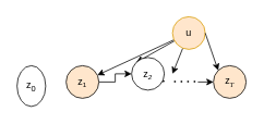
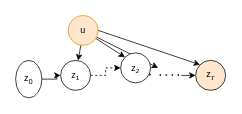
  <mxCell id="0" />
  <mxCell id="1" parent="0" />
- <mxCell id="2" value="" style="edgeStyle=orthogonalEdgeStyle;rounded=0;orthogonalLoop=1;jettySize=auto;html=1;fontFamily=Helvetica;endArrow=classic;endFill=1;strokeColor=default;" parent="1" source="3" target="11" edge="1"><mxGeometry relative="1" as="geometry" /></mxCell>
- <mxCell id="3" value="&lt;font style=&quot;&quot; face=&quot;Helvetica&quot;&gt;z&lt;span style=&quot;font-size: 10px;&quot;&gt;&lt;sub style=&quot;&quot;&gt;1&lt;/sub&gt;&lt;/span&gt;&lt;/font&gt;" style="ellipse;whiteSpace=wrap;html=1;aspect=fixed;fontFamily=Times New Roman;fillColor=#ffe6cc;" parent="1" vertex="1"><mxGeometry x="80" y="80" width="40" height="40" as="geometry" /></mxCell>
+ <mxCell id="2" value="" style="edgeStyle=orthogonalEdgeStyle;rounded=0;orthogonalLoop=1;jettySize=auto;html=1;fontFamily=Helvetica;endArrow=classic;endFill=1;strokeColor=default;dashed=1;" parent="1" source="3" target="11" edge="1"><mxGeometry relative="1" as="geometry" /></mxCell>
+ <mxCell id="3" value="&lt;font style=&quot;&quot; face=&quot;Helvetica&quot;&gt;z&lt;span style=&quot;font-size: 10px;&quot;&gt;&lt;sub style=&quot;&quot;&gt;1&lt;/sub&gt;&lt;/span&gt;&lt;/font&gt;" style="ellipse;whiteSpace=wrap;html=1;aspect=fixed;fontFamily=Times New Roman;" parent="1" vertex="1"><mxGeometry x="80" y="80" width="40" height="40" as="geometry" /></mxCell>
  <mxCell id="4" value="" style="edgeStyle=none;rounded=0;orthogonalLoop=1;jettySize=auto;html=1;endArrow=classic;endFill=1;fillColor=#ffe6cc;strokeColor=default;fontFamily=Times New Roman;" parent="1" source="7" target="3" edge="1"><mxGeometry relative="1" as="geometry" /></mxCell>
  <mxCell id="5" style="rounded=0;orthogonalLoop=1;jettySize=auto;html=1;entryX=0;entryY=0;entryDx=0;entryDy=0;fontFamily=Helvetica;fillColor=#ffe6cc;strokeColor=default;endArrow=classic;endFill=1;" parent="1" source="7" target="11" edge="1"><mxGeometry relative="1" as="geometry" /></mxCell>
  <mxCell id="6" style="edgeStyle=none;rounded=0;orthogonalLoop=1;jettySize=auto;html=1;fontFamily=Helvetica;fillColor=#ffe6cc;strokeColor=default;endArrow=classic;endFill=1;" parent="1" source="7" edge="1"><mxGeometry relative="1" as="geometry"><mxPoint x="210" y="90" as="targetPoint" /></mxGeometry></mxCell>
- <mxCell id="7" value="&lt;font face=&quot;Helvetica&quot;&gt;u&lt;/font&gt;" style="ellipse;whiteSpace=wrap;html=1;aspect=fixed;fillColor=#ffe6cc;strokeColor=#d79b00;fontFamily=Times New Roman;" parent="1" vertex="1"><mxGeometry x="210" y="20" width="40" height="40" as="geometry" /></mxCell>
+ <mxCell id="7" value="&lt;font face=&quot;Helvetica&quot;&gt;u&lt;/font&gt;" style="ellipse;whiteSpace=wrap;html=1;aspect=fixed;fillColor=#ffe6cc;strokeColor=#d79b00;fontFamily=Times New Roman;" parent="1" vertex="1"><mxGeometry x="90" y="20" width="40" height="40" as="geometry" /></mxCell>
+ <mxCell id="8" value="" style="edgeStyle=orthogonalEdgeStyle;rounded=0;orthogonalLoop=1;jettySize=auto;html=1;fontFamily=Helvetica;endArrow=classic;endFill=1;strokeColor=default;" parent="1" source="9" target="3" edge="1"><mxGeometry relative="1" as="geometry" /></mxCell>
  <mxCell id="9" value="&lt;font style=&quot;&quot; face=&quot;Helvetica&quot;&gt;z&lt;sub style=&quot;&quot;&gt;0&lt;/sub&gt;&lt;/font&gt;" style="ellipse;whiteSpace=wrap;html=1;aspect=fixed;fontFamily=Times New Roman;" parent="1" vertex="1"><mxGeometry x="20" y="80" width="35" height="50" as="geometry" /></mxCell>
  <mxCell id="10" value="" style="edgeStyle=none;rounded=0;orthogonalLoop=1;jettySize=auto;html=1;fontFamily=Helvetica;endArrow=classic;endFill=1;strokeColor=default;" parent="1" source="11" edge="1"><mxGeometry relative="1" as="geometry"><mxPoint x="201" y="100" as="targetPoint" /></mxGeometry></mxCell>
  <mxCell id="11" value="&lt;font style=&quot;&quot; face=&quot;Helvetica&quot;&gt;z&lt;span style=&quot;font-style: italic; font-size: 10px;&quot;&gt;&lt;sub&gt;2&lt;/sub&gt;&lt;/span&gt;&lt;/font&gt;" style="ellipse;whiteSpace=wrap;html=1;aspect=fixed;fontFamily=Times New Roman;" parent="1" vertex="1"><mxGeometry x="160" y="70" width="40" height="40" as="geometry" /></mxCell>
  <mxCell id="12" value="" style="endArrow=classic;html=1;rounded=0;fontFamily=Helvetica;exitX=1;exitY=0.5;exitDx=0;exitDy=0;endFill=1;strokeColor=default;" parent="1" edge="1"><mxGeometry width="50" height="50" relative="1" as="geometry"><mxPoint x="241" y="100" as="sourcePoint" /><mxPoint x="260" y="100" as="targetPoint" /></mxGeometry></mxCell>
  <mxCell id="13" style="edgeStyle=none;rounded=0;orthogonalLoop=1;jettySize=auto;html=1;fontFamily=Helvetica;fillColor=#ffe6cc;strokeColor=default;exitX=1;exitY=0.5;exitDx=0;exitDy=0;entryX=0;entryY=0;entryDx=0;entryDy=0;endArrow=classic;endFill=1;" parent="1" source="7" target="15" edge="1"><mxGeometry relative="1" as="geometry"><mxPoint x="137.572" y="59.55" as="sourcePoint" /><mxPoint x="260" y="70" as="targetPoint" /></mxGeometry></mxCell>
  <mxCell id="14" value="" style="endArrow=none;dashed=1;html=1;dashPattern=1 3;strokeWidth=2;rounded=0;fontFamily=Helvetica;strokeColor=default;endFill=0;" parent="1" edge="1"><mxGeometry width="50" height="50" relative="1" as="geometry"><mxPoint x="238" y="99.5" as="sourcePoint" /><mxPoint x="210" y="99.5" as="targetPoint" /></mxGeometry></mxCell>
  <mxCell id="15" value="&lt;font face=&quot;Helvetica&quot;&gt;z&lt;/font&gt;&lt;span style=&quot;font-style: italic; font-size: 10px;&quot;&gt;&lt;sub style=&quot;&quot;&gt;T&lt;/sub&gt;&lt;/span&gt;" style="ellipse;whiteSpace=wrap;html=1;aspect=fixed;fontFamily=Times New Roman;fillColor=#ffe6cc;" parent="1" vertex="1"><mxGeometry x="260" y="80" width="40" height="40" as="geometry" /></mxCell>
